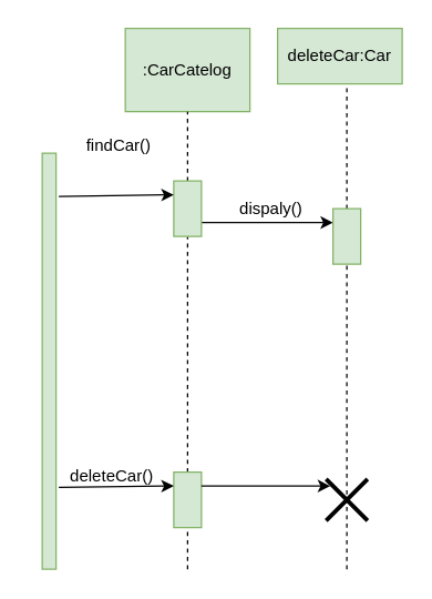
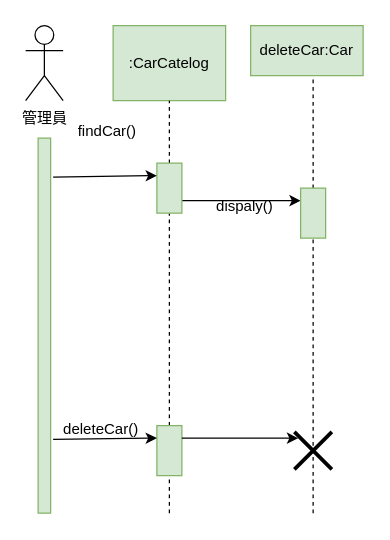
  <mxCell id="0" />
  <mxCell id="1" parent="0" />
  <mxCell id="2" value=":CarCatelog" style="rounded=0;whiteSpace=wrap;html=1;fillColor=#d5e8d4;strokeColor=#82b366;" vertex="1" parent="1"><mxGeometry x="90" y="20" width="90" height="60" as="geometry" /></mxCell>
  <mxCell id="3" value="deleteCar:Car" style="rounded=0;whiteSpace=wrap;html=1;fillColor=#d5e8d4;strokeColor=#82b366;" vertex="1" parent="1"><mxGeometry x="200" y="20" width="90" height="40" as="geometry" /></mxCell>
+ <mxCell id="4" value="管理員" style="shape=umlActor;verticalLabelPosition=bottom;verticalAlign=top;html=1;outlineConnect=0;" vertex="1" parent="1"><mxGeometry x="20" y="20" width="30" height="60" as="geometry" /></mxCell>
  <mxCell id="5" value="" style="rounded=0;whiteSpace=wrap;html=1;fillColor=#d5e8d4;strokeColor=#82b366;" vertex="1" parent="1"><mxGeometry x="30" y="110" width="10" height="300" as="geometry" /></mxCell>
  <mxCell id="6" value="" style="endArrow=none;dashed=1;html=1;rounded=0;entryX=0.5;entryY=1;entryDx=0;entryDy=0;" edge="1" parent="1" source="10" target="2"><mxGeometry width="50" height="50" relative="1" as="geometry"><mxPoint x="140" y="410" as="sourcePoint" /><mxPoint x="160" y="210" as="targetPoint" /></mxGeometry></mxCell>
  <mxCell id="7" value="" style="endArrow=none;dashed=1;html=1;rounded=0;entryX=0.5;entryY=1;entryDx=0;entryDy=0;" edge="1" parent="1" source="14"><mxGeometry width="50" height="50" relative="1" as="geometry"><mxPoint x="250" y="410" as="sourcePoint" /><mxPoint x="250" y="60" as="targetPoint" /></mxGeometry></mxCell>
  <mxCell id="8" value="" style="endArrow=none;dashed=1;html=1;rounded=0;entryX=0.5;entryY=1;entryDx=0;entryDy=0;" edge="1" parent="1" source="12" target="10"><mxGeometry width="50" height="50" relative="1" as="geometry"><mxPoint x="140" y="410" as="sourcePoint" /><mxPoint x="135" y="60" as="targetPoint" /></mxGeometry></mxCell>
  <mxCell id="9" style="edgeStyle=orthogonalEdgeStyle;rounded=0;orthogonalLoop=1;jettySize=auto;html=1;exitX=1;exitY=0.75;exitDx=0;exitDy=0;entryX=0;entryY=0.25;entryDx=0;entryDy=0;" edge="1" parent="1" source="10" target="14"><mxGeometry relative="1" as="geometry" /></mxCell>
  <mxCell id="10" value="" style="rounded=0;whiteSpace=wrap;html=1;fillColor=#d5e8d4;strokeColor=#82b366;" vertex="1" parent="1"><mxGeometry x="125" y="130" width="20" height="40" as="geometry" /></mxCell>
  <mxCell id="11" value="" style="endArrow=none;dashed=1;html=1;rounded=0;entryX=0.5;entryY=1;entryDx=0;entryDy=0;" edge="1" parent="1" target="12"><mxGeometry width="50" height="50" relative="1" as="geometry"><mxPoint x="135" y="410" as="sourcePoint" /><mxPoint x="135" y="170" as="targetPoint" /></mxGeometry></mxCell>
  <mxCell id="12" value="" style="rounded=0;whiteSpace=wrap;html=1;fillColor=#d5e8d4;strokeColor=#82b366;" vertex="1" parent="1"><mxGeometry x="125" y="340" width="20" height="40" as="geometry" /></mxCell>
  <mxCell id="13" value="" style="endArrow=none;dashed=1;html=1;rounded=0;entryX=0.5;entryY=1;entryDx=0;entryDy=0;" edge="1" parent="1" target="14"><mxGeometry width="50" height="50" relative="1" as="geometry"><mxPoint x="250" y="410" as="sourcePoint" /><mxPoint x="250" y="60" as="targetPoint" /></mxGeometry></mxCell>
  <mxCell id="14" value="" style="rounded=0;whiteSpace=wrap;html=1;fillColor=#d5e8d4;strokeColor=#82b366;" vertex="1" parent="1"><mxGeometry x="240" y="150" width="20" height="40" as="geometry" /></mxCell>
  <mxCell id="15" value="" style="endArrow=classic;html=1;rounded=0;exitX=1.2;exitY=0.104;exitDx=0;exitDy=0;exitPerimeter=0;entryX=0;entryY=0.25;entryDx=0;entryDy=0;" edge="1" parent="1" source="5" target="10"><mxGeometry width="50" height="50" relative="1" as="geometry"><mxPoint x="110" y="260" as="sourcePoint" /><mxPoint x="160" y="210" as="targetPoint" /></mxGeometry></mxCell>
  <mxCell id="16" value="" style="endArrow=classic;html=1;rounded=0;exitX=1.2;exitY=0.104;exitDx=0;exitDy=0;exitPerimeter=0;entryX=0;entryY=0.25;entryDx=0;entryDy=0;" edge="1" parent="1"><mxGeometry width="50" height="50" relative="1" as="geometry"><mxPoint x="42" y="351" as="sourcePoint" /><mxPoint x="125" y="350" as="targetPoint" /></mxGeometry></mxCell>
  <mxCell id="17" value="" style="shape=umlDestroy;whiteSpace=wrap;html=1;strokeWidth=3;targetShapes=umlLifeline;" vertex="1" parent="1"><mxGeometry x="235" y="345" width="30" height="30" as="geometry" /></mxCell>
  <mxCell id="18" style="edgeStyle=orthogonalEdgeStyle;rounded=0;orthogonalLoop=1;jettySize=auto;html=1;exitX=1;exitY=0.25;exitDx=0;exitDy=0;entryX=0.1;entryY=0.167;entryDx=0;entryDy=0;entryPerimeter=0;" edge="1" parent="1" source="12" target="17"><mxGeometry relative="1" as="geometry" /></mxCell>
- <mxCell id="19" value="dispaly()" style="text;html=1;align=center;verticalAlign=middle;resizable=0;points=[];autosize=1;strokeColor=none;fillColor=none;" vertex="1" parent="1"><mxGeometry x="160" y="135" width="70" height="30" as="geometry" /></mxCell>
+ <mxCell id="19" value="dispaly()" style="text;html=1;align=center;verticalAlign=middle;resizable=0;points=[];autosize=1;strokeColor=none;fillColor=none;" vertex="1" parent="1"><mxGeometry x="160" y="150" width="70" height="30" as="geometry" /></mxCell>
  <mxCell id="20" value="findCar()" style="text;html=1;align=center;verticalAlign=middle;resizable=0;points=[];autosize=1;strokeColor=none;fillColor=none;" vertex="1" parent="1"><mxGeometry x="50" y="90" width="70" height="30" as="geometry" /></mxCell>
  <mxCell id="21" value="deleteCar()" style="text;html=1;align=center;verticalAlign=middle;resizable=0;points=[];autosize=1;strokeColor=none;fillColor=none;" vertex="1" parent="1"><mxGeometry x="40" y="328" width="80" height="30" as="geometry" /></mxCell>
